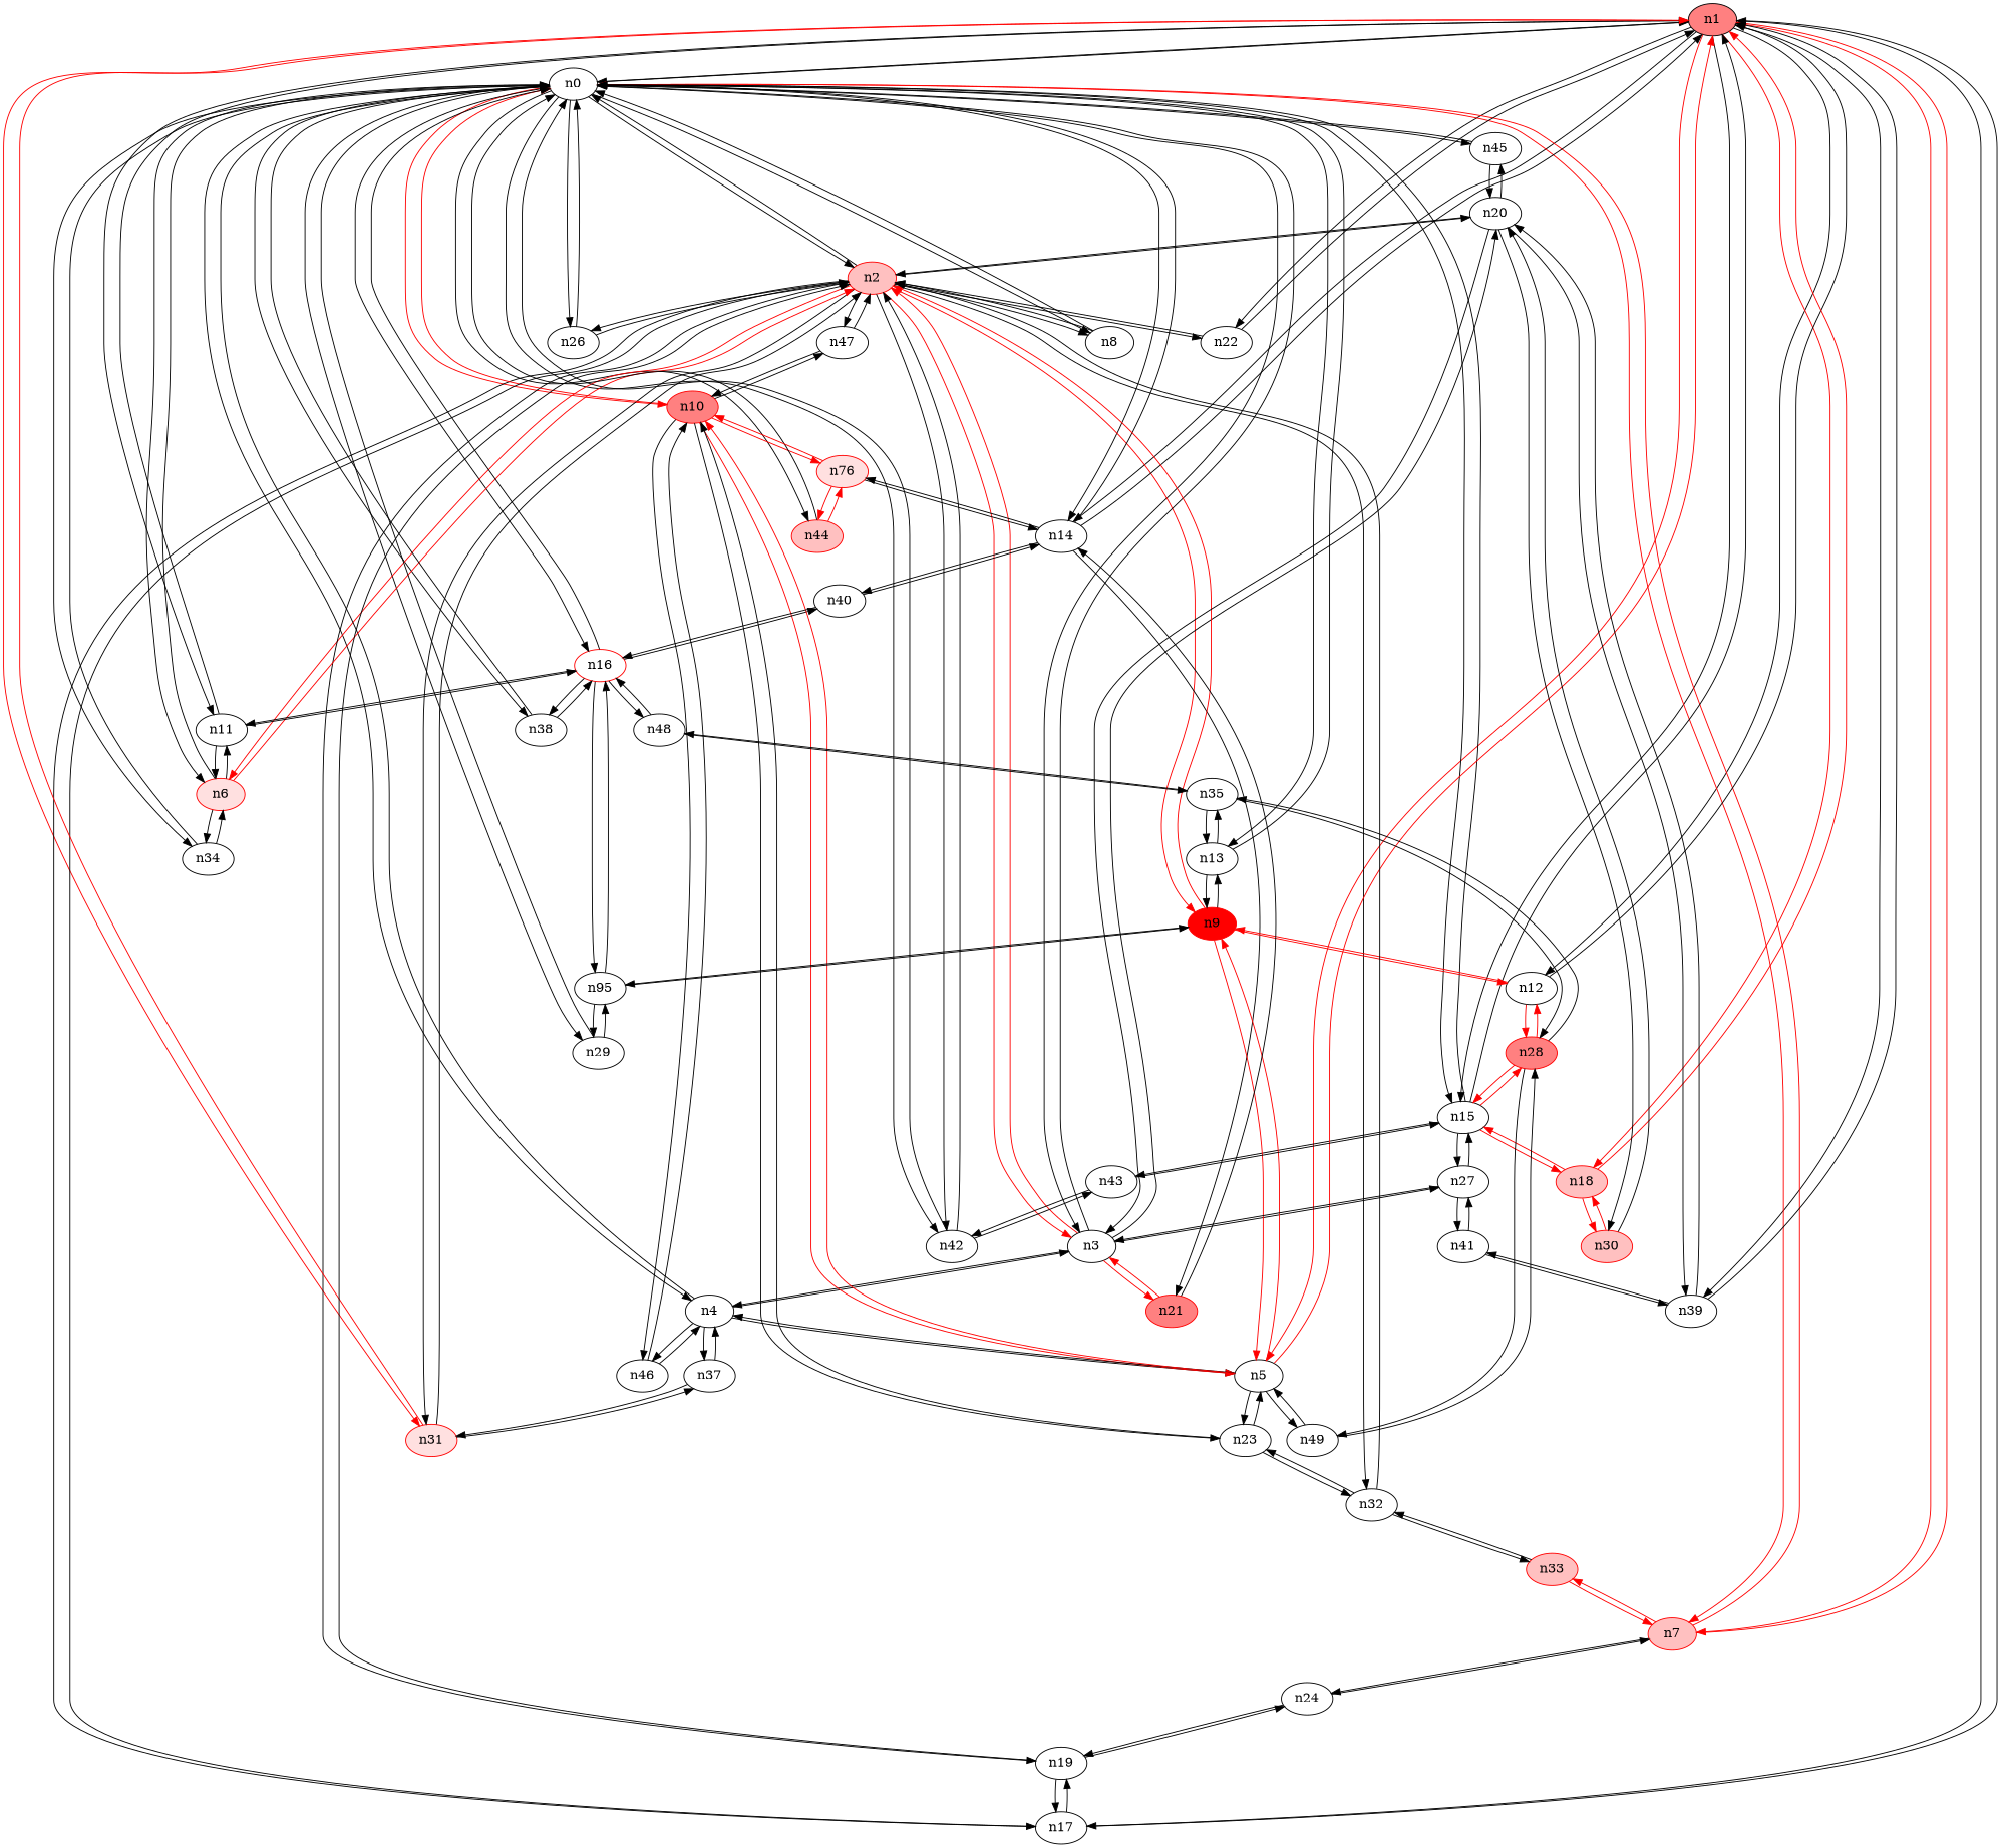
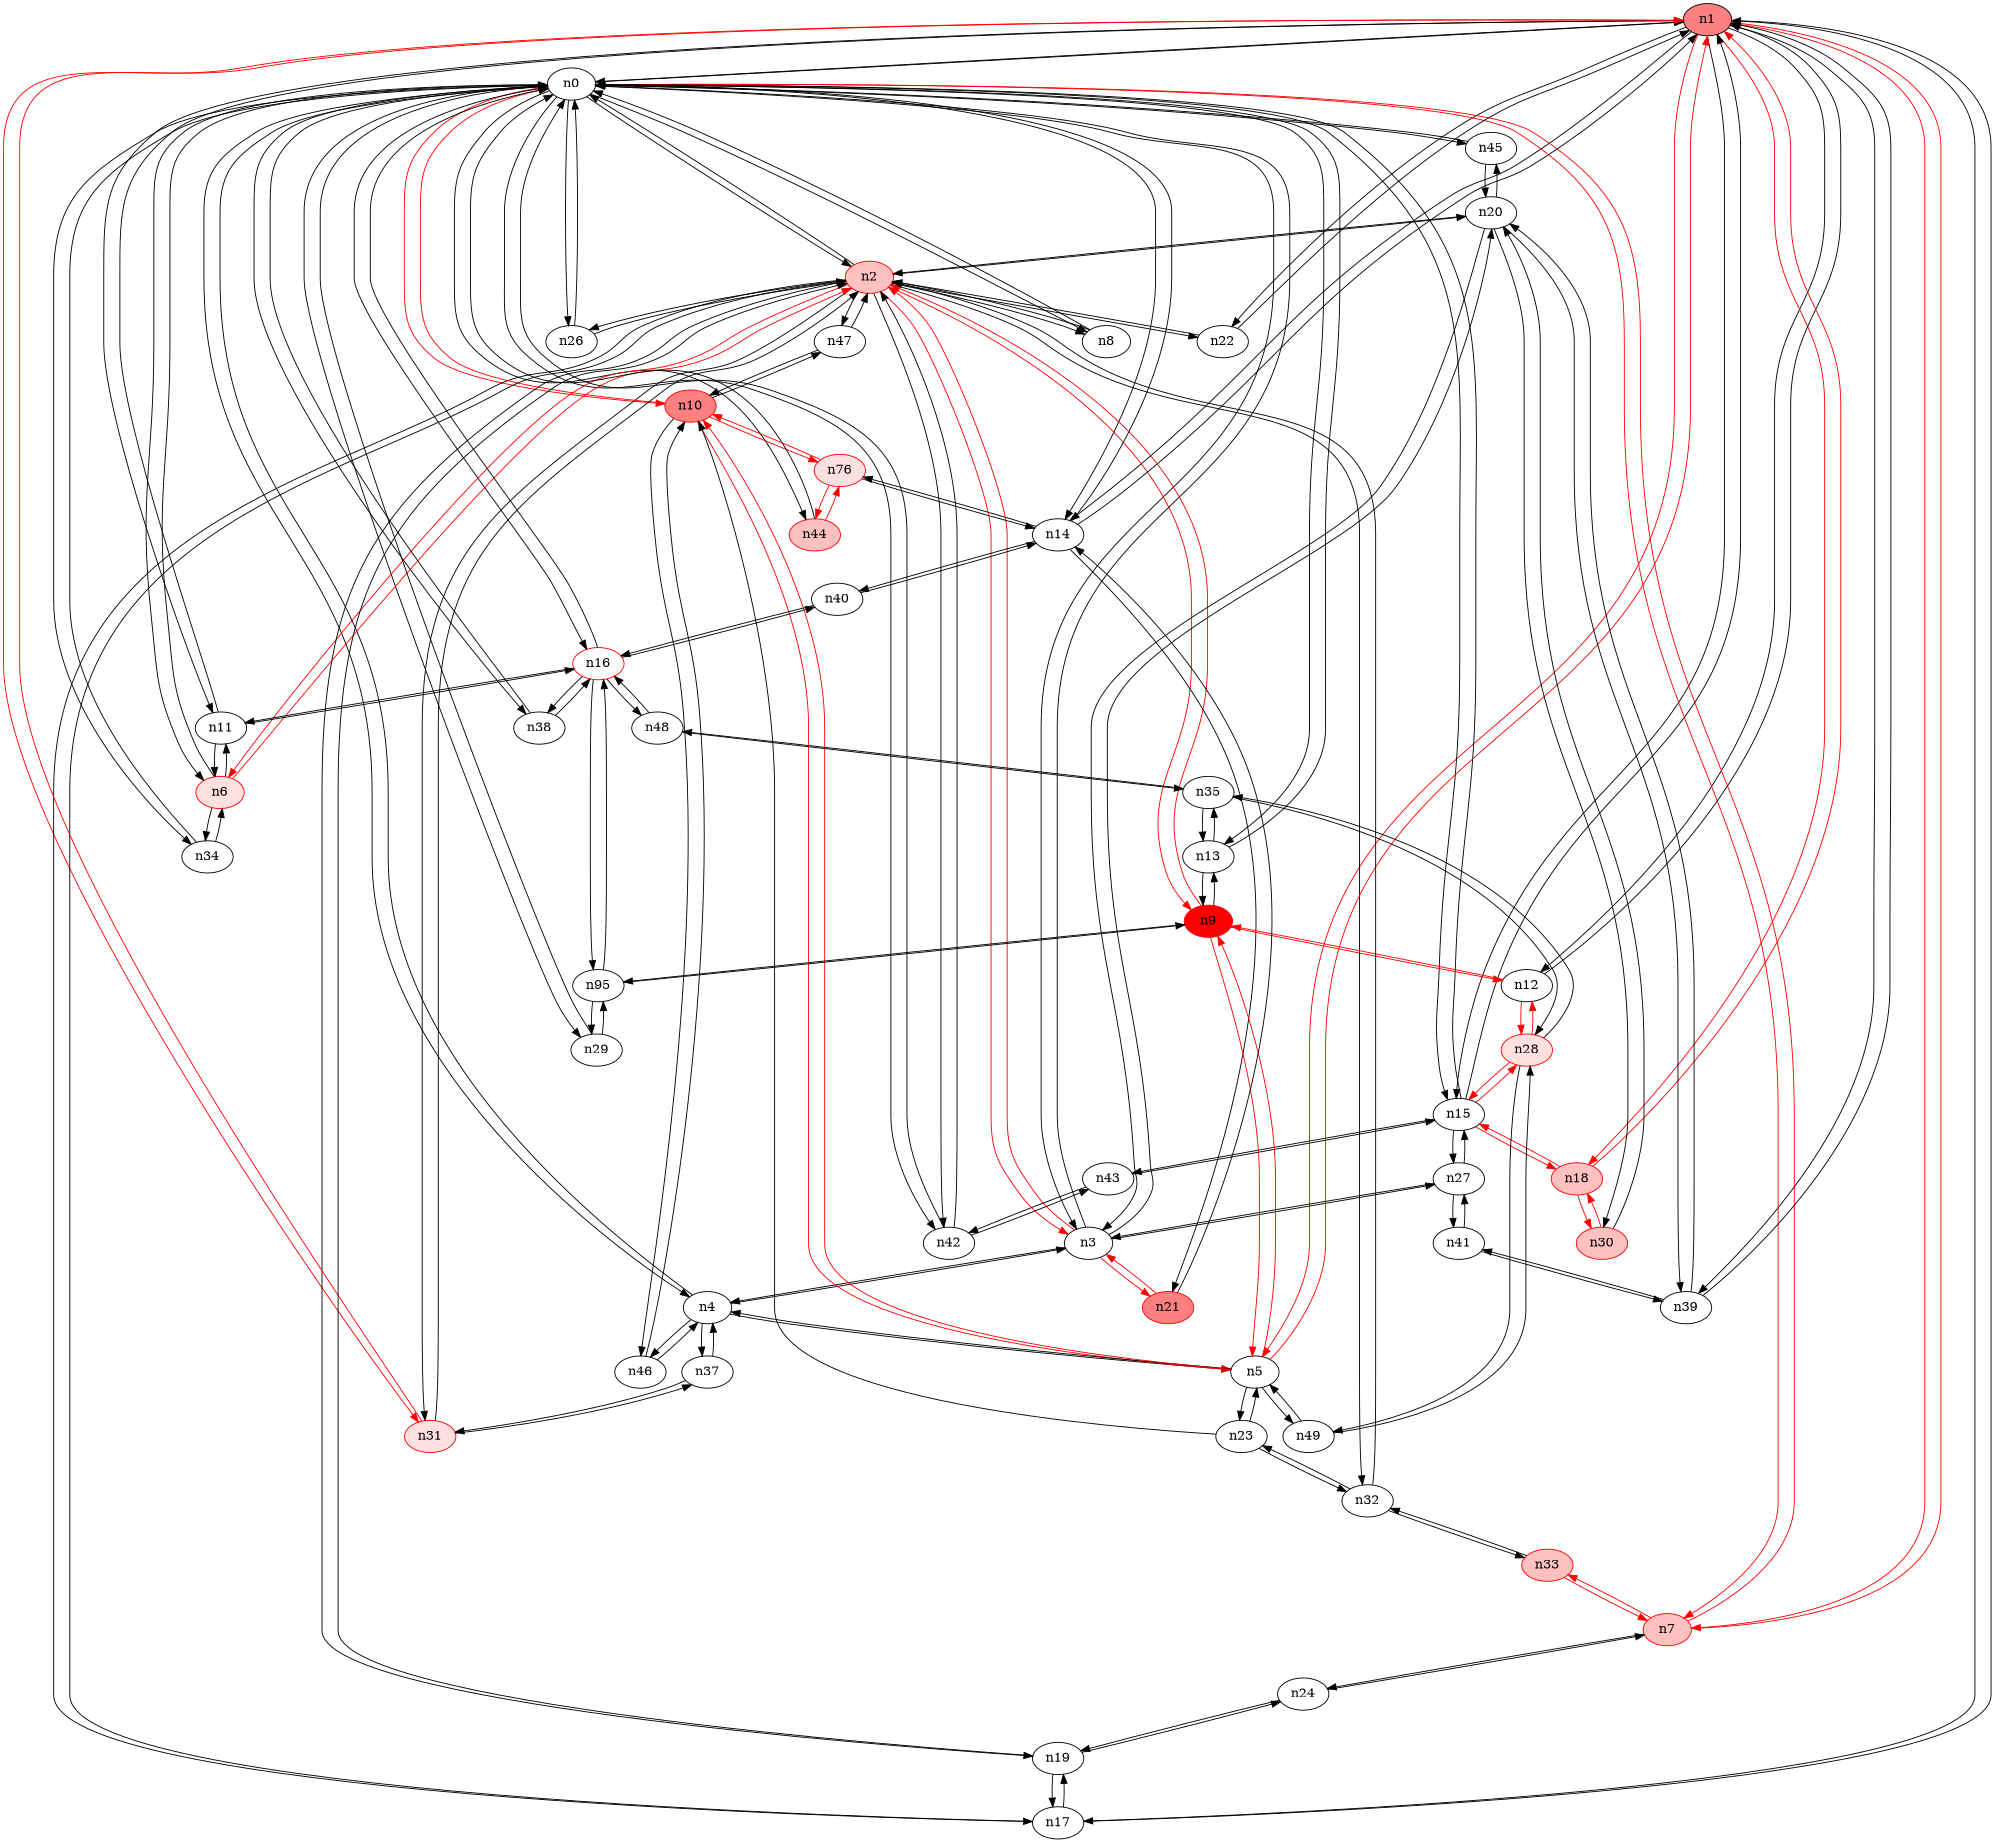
  strict digraph {
    node [type=switch]
    edge [dst_port=0 src_port=0]
    n1 [color=black fillcolor="#FF8080" style=filled type=host]
    n0
    n2 [color="#FF0000" fillcolor="#FFC0C0" style=filled type=host]
    n3
    n4
    n6 [color="#FF0000" fillcolor="#FFE0E0" style=filled type=host]
    n7 [color="#FF0000" fillcolor="#FFC0C0" style=filled type=host]
    n8
    n10 [color="#FF0000" fillcolor="#FF8080" style=filled]
    n13
    n14
    n15
    n16 [color="#FF0000"]
    n26
    n29
    n34
    n38
    n42
    n44 [color="#FF0000" fillcolor="#FFC0C0" style=filled type=host]
    n45
    n5
    n11
    n12
    n17
    n18 [color="#FF0000" fillcolor="#FFC0C0" style=filled type=host]
    n22
    n31 [color="#FF0000" fillcolor="#FFE0E0" style=filled type=host]
    n39
    n9 [color="#FF0000" fillcolor="#FF0000" style=filled type=host]
    n19
    n20
    n32
    n47
    n21 [color="#FF0000" fillcolor="#FF8080" style=filled type=host]
    n27
    n37
    n46
    n24
    n33 [color="#FF0000" fillcolor="#FFC0C0" style=filled type=host]
    n23
    n36 [color="#FF0000" fillcolor="#FFE0E0" label=n76 style=filled type=host]
    n35
    n40
-   n28 [color="#FF0000" fillcolor="#FF8080" style=filled]
+   n28 [color="#FF0000" fillcolor="#FFE0E0" style=filled]
    n43
    n25 [label=n95]
    n48
    n49
    n30 [color="#FF0000" fillcolor="#FFC0C0" style=filled type=host]
    n41
    n1 -> n0
    n1 -> n7 [color="#FF0000"]
    n1 -> n14
    n1 -> n15
    n1 -> n5 [color="#FF0000"]
    n1 -> n11
    n1 -> n12
    n1 -> n17
    n1 -> n18 [color="#FF0000"]
    n1 -> n22
    n1 -> n31 [color="#FF0000"]
    n1 -> n39
    n0 -> n1
    n0 -> n2
    n0 -> n3
    n0 -> n4
    n0 -> n6
    n0 -> n7 [color="#FF0000"]
    n0 -> n8
    n0 -> n10 [color="#FF0000"]
    n0 -> n13
    n0 -> n14
    n0 -> n15
    n0 -> n16
    n0 -> n26
    n0 -> n29
    n0 -> n34
    n0 -> n38
    n0 -> n42
    n0 -> n44
    n0 -> n45
    n2 -> n0
    n2 -> n3 [color="#FF0000"]
    n2 -> n6 [color="#FF0000"]
    n2 -> n8
    n2 -> n26
    n2 -> n42
    n2 -> n17
    n2 -> n22
    n2 -> n31
    n2 -> n9 [color="#FF0000"]
    n2 -> n19
    n2 -> n20
    n2 -> n32
    n2 -> n47
    n3 -> n0
    n3 -> n2 [color="#FF0000"]
    n3 -> n4
    n3 -> n20
    n3 -> n21 [color="#FF0000"]
    n3 -> n27
    n4 -> n0
    n4 -> n3
    n4 -> n5
    n4 -> n37
    n4 -> n46
    n6 -> n0
    n6 -> n2 [color="#FF0000"]
    n6 -> n34
    n6 -> n11
    n7 -> n1 [color="#FF0000"]
    n7 -> n0 [color="#FF0000"]
    n7 -> n24
    n7 -> n33 [color="#FF0000"]
    n8 -> n0
    n8 -> n2
    n10 -> n0 [color="#FF0000"]
    n10 -> n5 [color="#FF0000"]
    n10 -> n47
    n10 -> n46
-   n10 -> n23
    n10 -> n36 [color="#FF0000"]
    n13 -> n0
    n13 -> n9
    n13 -> n35
    n14 -> n1
    n14 -> n0
    n14 -> n21
    n14 -> n36
    n14 -> n40
    n15 -> n1
    n15 -> n0
    n15 -> n18 [color="#FF0000"]
    n15 -> n27
    n15 -> n28 [color="#FF0000"]
    n15 -> n43
    n16 -> n0
    n16 -> n38
    n16 -> n11
    n16 -> n40
    n16 -> n25
    n16 -> n48
    n26 -> n0
    n26 -> n2
    n29 -> n0
    n29 -> n25
    n34 -> n0
    n34 -> n6
    n38 -> n0
    n38 -> n16
    n42 -> n0
    n42 -> n2
    n42 -> n43
    n44 -> n0
    n44 -> n36 [color="#FF0000"]
    n45 -> n0
    n45 -> n20
    n5 -> n1 [color="#FF0000"]
    n5 -> n4
    n5 -> n10 [color="#FF0000"]
    n5 -> n9 [color="#FF0000"]
    n5 -> n23
    n5 -> n49
    n11 -> n1
    n11 -> n6
    n11 -> n16
    n12 -> n1
    n12 -> n9 [color="#FF0000"]
    n12 -> n28 [color="#FF0000"]
    n17 -> n1
    n17 -> n2
    n17 -> n19
    n18 -> n1 [color="#FF0000"]
    n18 -> n15 [color="#FF0000"]
    n18 -> n30 [color="#FF0000"]
    n22 -> n1
    n22 -> n2
    n31 -> n1 [color="#FF0000"]
    n31 -> n2
    n31 -> n37
    n39 -> n1
    n39 -> n20
    n39 -> n41
    n9 -> n2 [color="#FF0000"]
    n9 -> n13
    n9 -> n5 [color="#FF0000"]
    n9 -> n12 [color="#FF0000"]
    n9 -> n25
    n19 -> n2
    n19 -> n17
    n19 -> n24
    n20 -> n2
    n20 -> n3
    n20 -> n45
    n20 -> n39
    n20 -> n30
    n32 -> n2
    n32 -> n33
    n32 -> n23
    n47 -> n2
    n47 -> n10
    n21 -> n3 [color="#FF0000"]
    n21 -> n14
    n27 -> n3
    n27 -> n15
    n27 -> n41
    n37 -> n4
    n37 -> n31
    n46 -> n4
    n46 -> n10
    n24 -> n7
    n24 -> n19
    n33 -> n7 [color="#FF0000"]
    n33 -> n32
    n23 -> n10
    n23 -> n5
    n23 -> n32
    n36 -> n10 [color="#FF0000"]
    n36 -> n14
    n36 -> n44 [color="#FF0000"]
    n35 -> n13
    n35 -> n28
    n35 -> n48
    n40 -> n14
    n40 -> n16
    n28 -> n15 [color="#FF0000"]
    n28 -> n12 [color="#FF0000"]
    n28 -> n35
    n28 -> n49
    n43 -> n15
    n43 -> n42
    n25 -> n16
    n25 -> n29
    n25 -> n9
    n48 -> n16
    n48 -> n35
    n49 -> n5
    n49 -> n28
    n30 -> n18 [color="#FF0000"]
    n30 -> n20
    n41 -> n39
    n41 -> n27
  }
